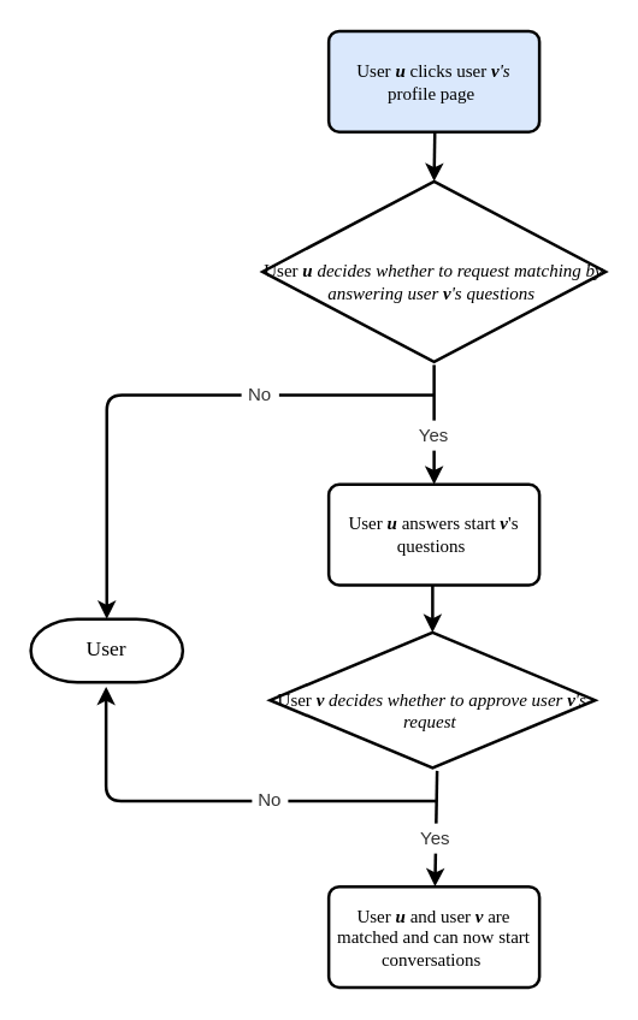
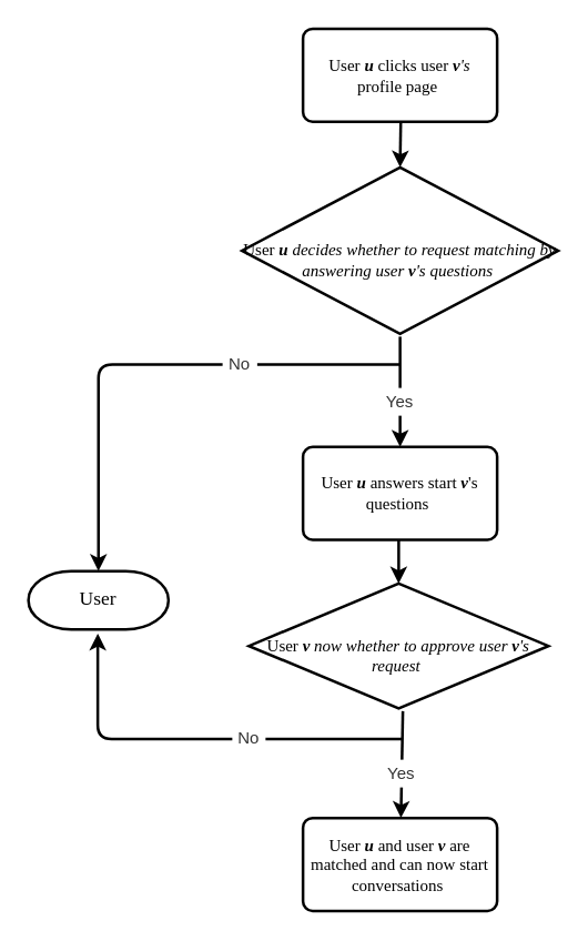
  <mxCell id="0" />
  <mxCell id="1" parent="0" />
- <mxCell id="2" value="&lt;font face=&quot;Georgia&quot;&gt;User &lt;i&gt;&lt;b&gt;u&lt;/b&gt;&lt;/i&gt; clicks&amp;nbsp;&lt;/font&gt;&lt;span style=&quot;font-family: &amp;#34;georgia&amp;#34;&quot;&gt;user&amp;nbsp;&lt;/span&gt;&lt;i style=&quot;font-family: &amp;#34;georgia&amp;#34;&quot;&gt;&lt;b&gt;v&lt;/b&gt;'s&lt;/i&gt;&lt;font face=&quot;Georgia&quot;&gt;&lt;br&gt;profile page&amp;nbsp;&lt;/font&gt;" style="rounded=1;whiteSpace=wrap;html=1;absoluteArcSize=1;arcSize=14;strokeWidth=2;fillColor=#dae8fc;" parent="1" vertex="1"><mxGeometry x="218" y="20" width="140" height="67" as="geometry" /></mxCell>
+ <mxCell id="2" value="&lt;font face=&quot;Georgia&quot;&gt;User &lt;i&gt;&lt;b&gt;u&lt;/b&gt;&lt;/i&gt; clicks&amp;nbsp;&lt;/font&gt;&lt;span style=&quot;font-family: &amp;#34;georgia&amp;#34;&quot;&gt;user&amp;nbsp;&lt;/span&gt;&lt;i style=&quot;font-family: &amp;#34;georgia&amp;#34;&quot;&gt;&lt;b&gt;v&lt;/b&gt;'s&lt;/i&gt;&lt;font face=&quot;Georgia&quot;&gt;&lt;br&gt;profile page&amp;nbsp;&lt;/font&gt;" style="rounded=1;whiteSpace=wrap;html=1;absoluteArcSize=1;arcSize=14;strokeWidth=2;" parent="1" vertex="1"><mxGeometry x="218" y="20" width="140" height="67" as="geometry" /></mxCell>
  <mxCell id="3" value="&lt;font face=&quot;Georgia&quot;&gt;&lt;br&gt;User &lt;i&gt;&lt;b&gt;u &lt;/b&gt;decides whether to request matching by answering user&amp;nbsp;&lt;b&gt;v&lt;/b&gt;'s questions&lt;/i&gt;&amp;nbsp;&lt;/font&gt;" style="strokeWidth=2;html=1;shape=mxgraph.flowchart.decision;whiteSpace=wrap;" parent="1" vertex="1"><mxGeometry x="174" y="120" width="228" height="120" as="geometry" /></mxCell>
  <mxCell id="4" value="" style="endArrow=classic;html=1;strokeWidth=2;entryX=0.5;entryY=0;entryDx=0;entryDy=0;" parent="1" target="9" edge="1"><mxGeometry width="50" height="50" relative="1" as="geometry"><mxPoint x="288" y="242" as="sourcePoint" /><mxPoint x="288" y="352" as="targetPoint" /></mxGeometry></mxCell>
  <mxCell id="5" value="&lt;font style=&quot;font-size: 14px&quot; face=&quot;Georgia&quot;&gt;User&lt;/font&gt;" style="strokeWidth=2;html=1;shape=mxgraph.flowchart.terminator;whiteSpace=wrap;" parent="1" vertex="1"><mxGeometry x="20" y="411" width="101" height="42" as="geometry" /></mxCell>
  <mxCell id="6" value="" style="edgeStyle=segmentEdgeStyle;endArrow=classic;html=1;strokeWidth=2;" parent="1" target="5" edge="1"><mxGeometry width="50" height="50" relative="1" as="geometry"><mxPoint x="288" y="262" as="sourcePoint" /><mxPoint x="-20" y="392" as="targetPoint" /></mxGeometry></mxCell>
  <mxCell id="7" value="No" style="text;html=1;align=center;verticalAlign=middle;whiteSpace=wrap;rounded=0;shadow=0;fillColor=#FFFFFF;strokeColor=none;fontColor=#333333;" parent="1" vertex="1"><mxGeometry x="160" y="252" width="25" height="20" as="geometry" /></mxCell>
  <mxCell id="8" value="Yes" style="text;html=1;align=center;verticalAlign=middle;whiteSpace=wrap;rounded=0;shadow=0;fillColor=#FFFFFF;strokeColor=none;fontColor=#333333;" parent="1" vertex="1"><mxGeometry x="273" y="279" width="30" height="20" as="geometry" /></mxCell>
  <mxCell id="9" value="&lt;span style=&quot;font-family: &amp;#34;georgia&amp;#34;&quot;&gt;User&amp;nbsp;&lt;/span&gt;&lt;i style=&quot;font-family: &amp;#34;georgia&amp;#34;&quot;&gt;&lt;b&gt;u&lt;/b&gt;&lt;/i&gt;&lt;span style=&quot;font-family: &amp;#34;georgia&amp;#34;&quot;&gt;&amp;nbsp;answers start &lt;b&gt;&lt;i&gt;v&lt;/i&gt;&lt;/b&gt;'s questions&amp;nbsp;&lt;/span&gt;" style="rounded=1;whiteSpace=wrap;html=1;absoluteArcSize=1;arcSize=14;strokeWidth=2;" parent="1" vertex="1"><mxGeometry x="218" y="321.5" width="140" height="67" as="geometry" /></mxCell>
- <mxCell id="10" value="&lt;font face=&quot;Georgia&quot;&gt;&lt;br&gt;User &lt;i&gt;&lt;b&gt;v&amp;nbsp;&lt;/b&gt;decides whether to approve user&amp;nbsp;&lt;b&gt;v&lt;/b&gt;'s request&lt;/i&gt;&amp;nbsp;&lt;/font&gt;" style="strokeWidth=2;html=1;shape=mxgraph.flowchart.decision;whiteSpace=wrap;" parent="1" vertex="1"><mxGeometry x="179" y="420" width="216" height="90" as="geometry" /></mxCell>
+ <mxCell id="10" value="&lt;font face=&quot;Georgia&quot;&gt;&lt;br&gt;User &lt;i&gt;&lt;b&gt;v&amp;nbsp;&lt;/b&gt;now whether to approve user&amp;nbsp;&lt;b&gt;v&lt;/b&gt;'s request&lt;/i&gt;&amp;nbsp;&lt;/font&gt;" style="strokeWidth=2;html=1;shape=mxgraph.flowchart.decision;whiteSpace=wrap;" parent="1" vertex="1"><mxGeometry x="179" y="420" width="216" height="90" as="geometry" /></mxCell>
  <mxCell id="11" value="" style="endArrow=classic;html=1;strokeWidth=2;" parent="1" edge="1"><mxGeometry width="50" height="50" relative="1" as="geometry"><mxPoint x="287" y="388.5" as="sourcePoint" /><mxPoint x="287" y="420" as="targetPoint" /></mxGeometry></mxCell>
  <mxCell id="12" value="" style="endArrow=classic;html=1;strokeWidth=2;" parent="1" target="16" edge="1"><mxGeometry width="50" height="50" relative="1" as="geometry"><mxPoint x="290" y="512" as="sourcePoint" /><mxPoint x="290" y="622" as="targetPoint" /></mxGeometry></mxCell>
  <mxCell id="13" value="" style="edgeStyle=segmentEdgeStyle;endArrow=classic;html=1;strokeWidth=2;" parent="1" edge="1"><mxGeometry width="50" height="50" relative="1" as="geometry"><mxPoint x="290" y="532" as="sourcePoint" /><mxPoint x="70" y="456" as="targetPoint" /></mxGeometry></mxCell>
  <mxCell id="14" value="No" style="text;html=1;align=center;verticalAlign=middle;whiteSpace=wrap;rounded=0;shadow=0;fillColor=#FFFFFF;strokeColor=none;fontColor=#333333;" parent="1" vertex="1"><mxGeometry x="167" y="522" width="24" height="20" as="geometry" /></mxCell>
  <mxCell id="15" value="Yes" style="text;html=1;align=center;verticalAlign=middle;whiteSpace=wrap;rounded=0;shadow=0;fillColor=#FFFFFF;strokeColor=none;fontColor=#333333;" parent="1" vertex="1"><mxGeometry x="274" y="547" width="30" height="20" as="geometry" /></mxCell>
  <mxCell id="16" value="&lt;span style=&quot;font-family: &amp;#34;georgia&amp;#34;&quot;&gt;User&amp;nbsp;&lt;/span&gt;&lt;i style=&quot;font-family: &amp;#34;georgia&amp;#34;&quot;&gt;&lt;b&gt;u&lt;/b&gt;&lt;/i&gt;&lt;span style=&quot;font-family: &amp;#34;georgia&amp;#34;&quot;&gt;&amp;nbsp;and user &lt;b style=&quot;font-style: italic&quot;&gt;v &lt;/b&gt;are matched and&amp;nbsp;can now start conversations&amp;nbsp;&lt;/span&gt;" style="rounded=1;whiteSpace=wrap;html=1;absoluteArcSize=1;arcSize=14;strokeWidth=2;" parent="1" vertex="1"><mxGeometry x="218" y="589" width="140" height="67" as="geometry" /></mxCell>
  <mxCell id="17" value="" style="endArrow=classic;html=1;exitX=0.5;exitY=1;exitDx=0;exitDy=0;exitPerimeter=0;entryX=0.5;entryY=0;entryDx=0;entryDy=0;strokeWidth=2;entryPerimeter=0;" parent="1" target="3" edge="1"><mxGeometry width="50" height="50" relative="1" as="geometry"><mxPoint x="288.5" y="87" as="sourcePoint" /><mxPoint x="288.5" y="114" as="targetPoint" /></mxGeometry></mxCell>
